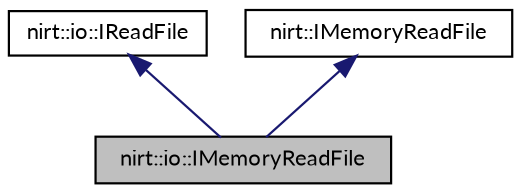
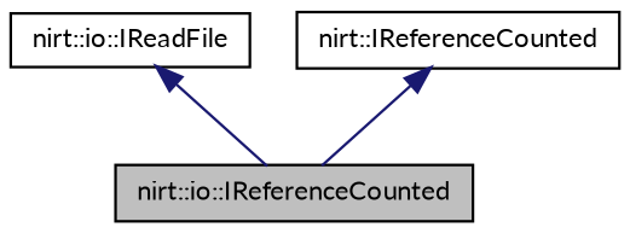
  digraph {
    fontname=Lato
    node [color=black fillcolor=white fontname=Lato fontsize=10 shape=record style=filled]
    edge [color=midnightblue dir=back fontname=Lato fontsize=10 labelfontname=Helvetica labelfontsize=10 style=solid]
-   n1 [fillcolor=grey75 fontcolor=black height=0.2 label="nirt::io::IMemoryReadFile" width=0.4]
+   n1 [fillcolor=grey75 fontcolor=black height=0.2 label="nirt::io::IReferenceCounted" width=0.4]
    n2 [height=0.2 label="nirt::io::IReadFile" width=0.4]
-   n3 [height=0.2 label="nirt::IMemoryReadFile" width=0.4]
+   n3 [height=0.2 label="nirt::IReferenceCounted" width=0.4]
    n2 -> n1
    n3 -> n1
  }
